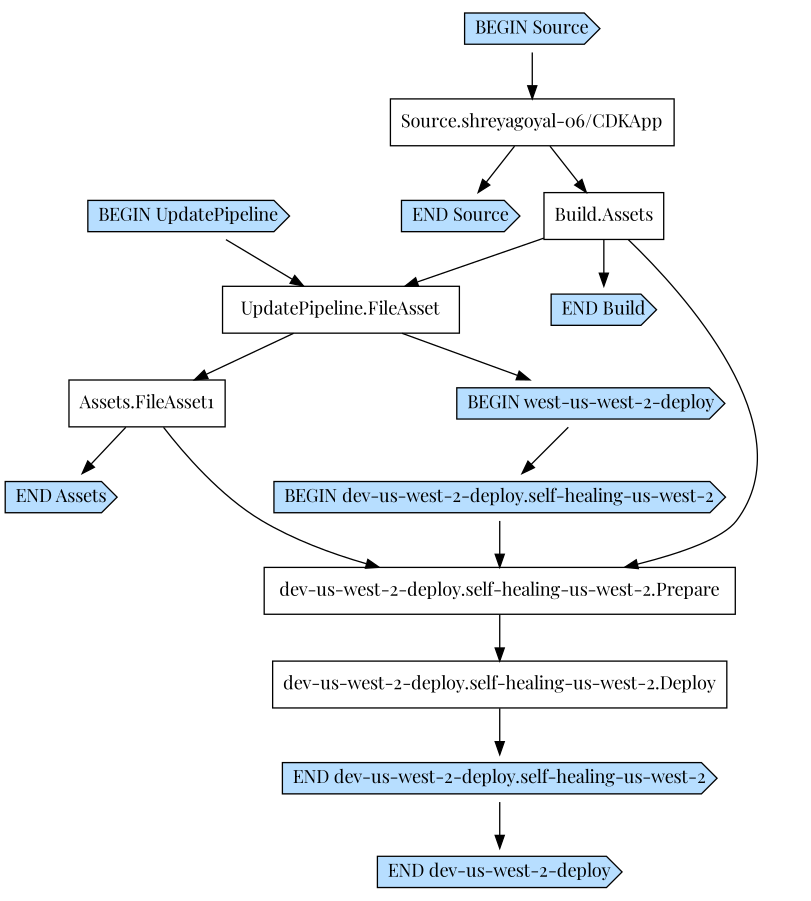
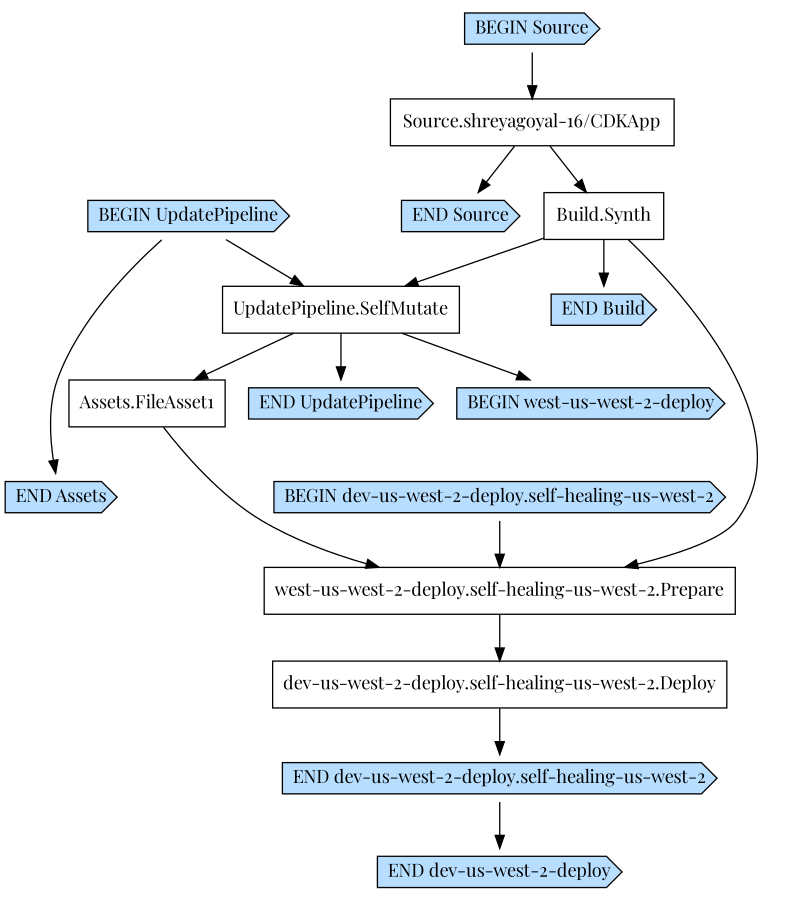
  digraph {
    fontname="Playfair Display"
    node [fontname="Playfair Display" shape=cds fillcolor="#b7deff" style=filled]
    edge [fontname="Playfair Display"]
-   "Build.Synth" [shape=box label="Build.Assets" fillcolor="" style=""]
+   "Build.Synth" [shape=box fillcolor="" style=""]
    "END Build"
-   "UpdatePipeline.SelfMutate" [shape=box label="UpdatePipeline.FileAsset" fillcolor="" style=""]
-   "dev-us-west-2-deploy.self-healing-us-west-2.Prepare" [shape=box fillcolor="" style=""]
+   "UpdatePipeline.SelfMutate" [shape=box fillcolor="" style=""]
+   "dev-us-west-2-deploy.self-healing-us-west-2.Prepare" [shape=box label="west-us-west-2-deploy.self-healing-us-west-2.Prepare" fillcolor="" style=""]
+   "END UpdatePipeline"
    "Assets.FileAsset1" [shape=box fillcolor="" style=""]
    n7 [label="BEGIN west-us-west-2-deploy"]
    "dev-us-west-2-deploy.self-healing-us-west-2.Deploy" [shape=box fillcolor="" style=""]
-   "Source.shreyagoyal-06/CDKApp" [shape=box fillcolor="" style=""]
+   "Source.shreyagoyal-06/CDKApp" [shape=box label="Source.shreyagoyal-16/CDKApp" fillcolor="" style=""]
    "END Source"
    "BEGIN UpdatePipeline"
    "END Assets"
    "BEGIN dev-us-west-2-deploy.self-healing-us-west-2"
    "END dev-us-west-2-deploy.self-healing-us-west-2"
    "END dev-us-west-2-deploy"
    "BEGIN Source"
    "Build.Synth" -> "END Build"
    "Build.Synth" -> "UpdatePipeline.SelfMutate"
    "Build.Synth" -> "dev-us-west-2-deploy.self-healing-us-west-2.Prepare"
+   "UpdatePipeline.SelfMutate" -> "END UpdatePipeline"
    "UpdatePipeline.SelfMutate" -> "Assets.FileAsset1"
    "UpdatePipeline.SelfMutate" -> n7
    "dev-us-west-2-deploy.self-healing-us-west-2.Prepare" -> "dev-us-west-2-deploy.self-healing-us-west-2.Deploy"
    "Assets.FileAsset1" -> "dev-us-west-2-deploy.self-healing-us-west-2.Prepare"
-   "Assets.FileAsset1" -> "END Assets"
-   n7 -> "BEGIN dev-us-west-2-deploy.self-healing-us-west-2"
+   "BEGIN UpdatePipeline" -> "END Assets"
    "dev-us-west-2-deploy.self-healing-us-west-2.Deploy" -> "END dev-us-west-2-deploy.self-healing-us-west-2"
    "Source.shreyagoyal-06/CDKApp" -> "Build.Synth"
    "Source.shreyagoyal-06/CDKApp" -> "END Source"
    "BEGIN UpdatePipeline" -> "UpdatePipeline.SelfMutate"
    "BEGIN dev-us-west-2-deploy.self-healing-us-west-2" -> "dev-us-west-2-deploy.self-healing-us-west-2.Prepare"
    "END dev-us-west-2-deploy.self-healing-us-west-2" -> "END dev-us-west-2-deploy"
    "BEGIN Source" -> "Source.shreyagoyal-06/CDKApp"
  }
